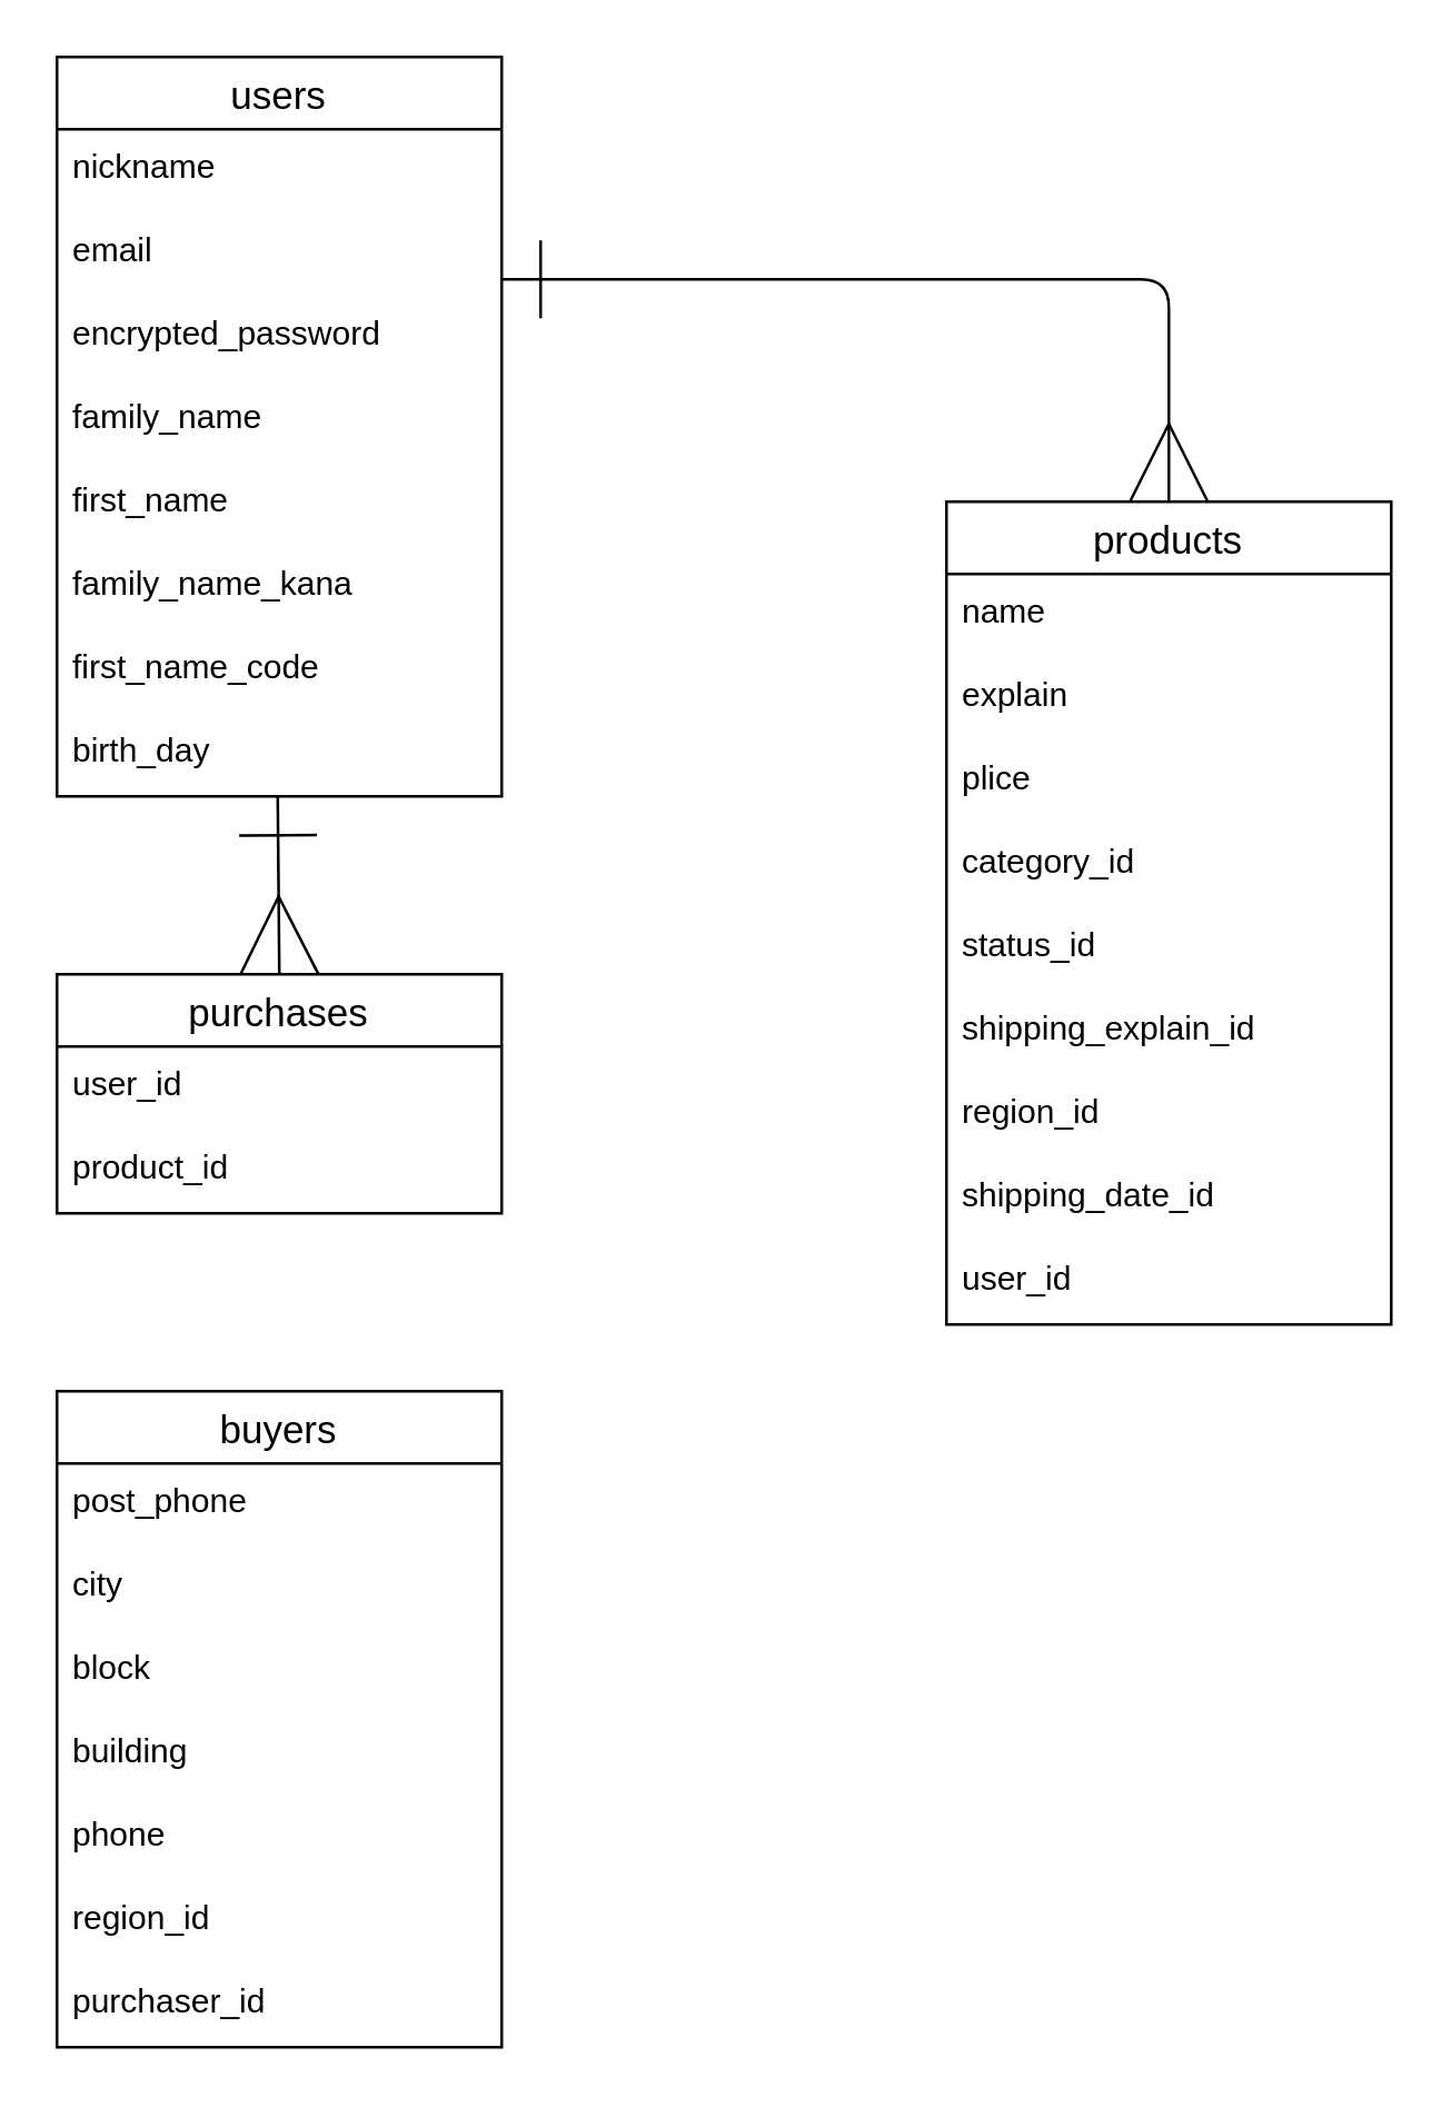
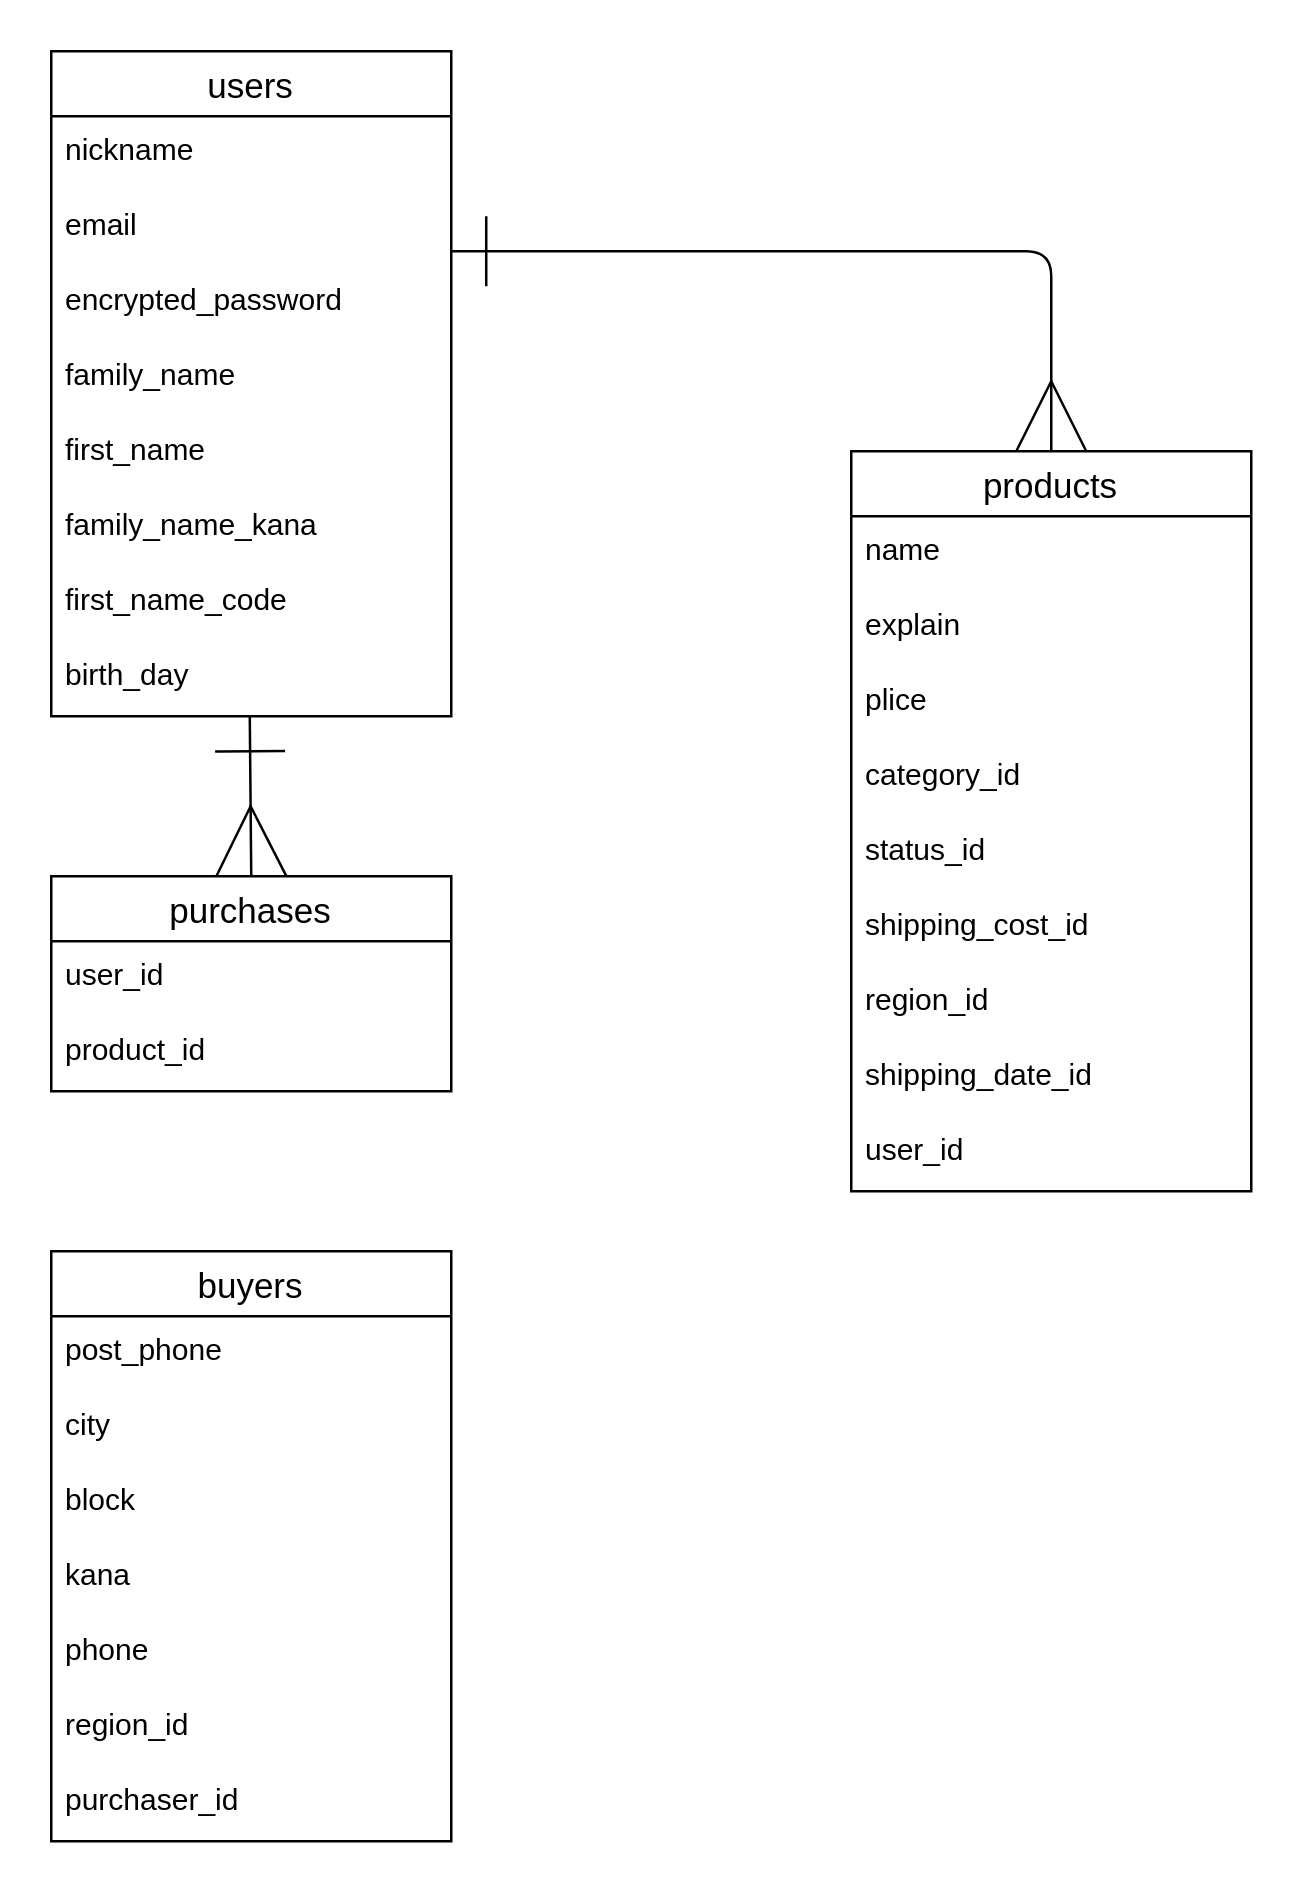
  <mxCell id="0" />
  <mxCell id="1" parent="0" />
  <mxCell id="2" value="users" style="swimlane;fontStyle=0;childLayout=stackLayout;horizontal=1;startSize=26;horizontalStack=0;resizeParent=1;resizeParentMax=0;resizeLast=0;collapsible=1;marginBottom=0;align=center;fontSize=14;" parent="1" vertex="1"><mxGeometry x="20" y="20" width="160" height="266" as="geometry" /></mxCell>
  <mxCell id="3" value="nickname" style="text;strokeColor=none;fillColor=none;spacingLeft=4;spacingRight=4;overflow=hidden;rotatable=0;points=[[0,0.5],[1,0.5]];portConstraint=eastwest;fontSize=12;" parent="2" vertex="1"><mxGeometry y="26" width="160" height="30" as="geometry" /></mxCell>
  <mxCell id="4" value="email" style="text;strokeColor=none;fillColor=none;spacingLeft=4;spacingRight=4;overflow=hidden;rotatable=0;points=[[0,0.5],[1,0.5]];portConstraint=eastwest;fontSize=12;" parent="2" vertex="1"><mxGeometry y="56" width="160" height="30" as="geometry" /></mxCell>
  <mxCell id="5" value="encrypted_password" style="text;strokeColor=none;fillColor=none;spacingLeft=4;spacingRight=4;overflow=hidden;rotatable=0;points=[[0,0.5],[1,0.5]];portConstraint=eastwest;fontSize=12;" parent="2" vertex="1"><mxGeometry y="86" width="160" height="30" as="geometry" /></mxCell>
  <mxCell id="6" value="family_name" style="text;strokeColor=none;fillColor=none;spacingLeft=4;spacingRight=4;overflow=hidden;rotatable=0;points=[[0,0.5],[1,0.5]];portConstraint=eastwest;fontSize=12;" parent="2" vertex="1"><mxGeometry y="116" width="160" height="30" as="geometry" /></mxCell>
  <mxCell id="7" value="first_name" style="text;strokeColor=none;fillColor=none;spacingLeft=4;spacingRight=4;overflow=hidden;rotatable=0;points=[[0,0.5],[1,0.5]];portConstraint=eastwest;fontSize=12;" parent="2" vertex="1"><mxGeometry y="146" width="160" height="30" as="geometry" /></mxCell>
  <mxCell id="8" value="family_name_kana" style="text;strokeColor=none;fillColor=none;spacingLeft=4;spacingRight=4;overflow=hidden;rotatable=0;points=[[0,0.5],[1,0.5]];portConstraint=eastwest;fontSize=12;" parent="2" vertex="1"><mxGeometry y="176" width="160" height="30" as="geometry" /></mxCell>
  <mxCell id="9" value="first_name_code" style="text;strokeColor=none;fillColor=none;spacingLeft=4;spacingRight=4;overflow=hidden;rotatable=0;points=[[0,0.5],[1,0.5]];portConstraint=eastwest;fontSize=12;" parent="2" vertex="1"><mxGeometry y="206" width="160" height="30" as="geometry" /></mxCell>
  <mxCell id="10" value="birth_day" style="text;strokeColor=none;fillColor=none;spacingLeft=4;spacingRight=4;overflow=hidden;rotatable=0;points=[[0,0.5],[1,0.5]];portConstraint=eastwest;fontSize=12;" parent="2" vertex="1"><mxGeometry y="236" width="160" height="30" as="geometry" /></mxCell>
  <mxCell id="11" value="purchases" style="swimlane;fontStyle=0;childLayout=stackLayout;horizontal=1;startSize=26;horizontalStack=0;resizeParent=1;resizeParentMax=0;resizeLast=0;collapsible=1;marginBottom=0;align=center;fontSize=14;" parent="1" vertex="1"><mxGeometry x="20" y="350" width="160" height="86" as="geometry" /></mxCell>
  <mxCell id="12" value="user_id" style="text;strokeColor=none;fillColor=none;spacingLeft=4;spacingRight=4;overflow=hidden;rotatable=0;points=[[0,0.5],[1,0.5]];portConstraint=eastwest;fontSize=12;" parent="11" vertex="1"><mxGeometry y="26" width="160" height="30" as="geometry" /></mxCell>
  <mxCell id="13" value="product_id" style="text;strokeColor=none;fillColor=none;spacingLeft=4;spacingRight=4;overflow=hidden;rotatable=0;points=[[0,0.5],[1,0.5]];portConstraint=eastwest;fontSize=12;" parent="11" vertex="1"><mxGeometry y="56" width="160" height="30" as="geometry" /></mxCell>
  <mxCell id="14" value="buyers" style="swimlane;fontStyle=0;childLayout=stackLayout;horizontal=1;startSize=26;horizontalStack=0;resizeParent=1;resizeParentMax=0;resizeLast=0;collapsible=1;marginBottom=0;align=center;fontSize=14;" parent="1" vertex="1"><mxGeometry x="20" y="500" width="160" height="236" as="geometry" /></mxCell>
  <mxCell id="15" value="post_phone" style="text;strokeColor=none;fillColor=none;spacingLeft=4;spacingRight=4;overflow=hidden;rotatable=0;points=[[0,0.5],[1,0.5]];portConstraint=eastwest;fontSize=12;" parent="14" vertex="1"><mxGeometry y="26" width="160" height="30" as="geometry" /></mxCell>
  <mxCell id="16" value="city" style="text;strokeColor=none;fillColor=none;spacingLeft=4;spacingRight=4;overflow=hidden;rotatable=0;points=[[0,0.5],[1,0.5]];portConstraint=eastwest;fontSize=12;" parent="14" vertex="1"><mxGeometry y="56" width="160" height="30" as="geometry" /></mxCell>
  <mxCell id="17" value="block" style="text;strokeColor=none;fillColor=none;spacingLeft=4;spacingRight=4;overflow=hidden;rotatable=0;points=[[0,0.5],[1,0.5]];portConstraint=eastwest;fontSize=12;" parent="14" vertex="1"><mxGeometry y="86" width="160" height="30" as="geometry" /></mxCell>
- <mxCell id="18" value="building" style="text;strokeColor=none;fillColor=none;spacingLeft=4;spacingRight=4;overflow=hidden;rotatable=0;points=[[0,0.5],[1,0.5]];portConstraint=eastwest;fontSize=12;" parent="14" vertex="1"><mxGeometry y="116" width="160" height="30" as="geometry" /></mxCell>
+ <mxCell id="18" value="kana" style="text;strokeColor=none;fillColor=none;spacingLeft=4;spacingRight=4;overflow=hidden;rotatable=0;points=[[0,0.5],[1,0.5]];portConstraint=eastwest;fontSize=12;" parent="14" vertex="1"><mxGeometry y="116" width="160" height="30" as="geometry" /></mxCell>
  <mxCell id="19" value="phone" style="text;strokeColor=none;fillColor=none;spacingLeft=4;spacingRight=4;overflow=hidden;rotatable=0;points=[[0,0.5],[1,0.5]];portConstraint=eastwest;fontSize=12;" parent="14" vertex="1"><mxGeometry y="146" width="160" height="30" as="geometry" /></mxCell>
  <mxCell id="20" value="region_id" style="text;strokeColor=none;fillColor=none;spacingLeft=4;spacingRight=4;overflow=hidden;rotatable=0;points=[[0,0.5],[1,0.5]];portConstraint=eastwest;fontSize=12;" parent="14" vertex="1"><mxGeometry y="176" width="160" height="30" as="geometry" /></mxCell>
  <mxCell id="21" value="purchaser_id" style="text;strokeColor=none;fillColor=none;spacingLeft=4;spacingRight=4;overflow=hidden;rotatable=0;points=[[0,0.5],[1,0.5]];portConstraint=eastwest;fontSize=12;" parent="14" vertex="1"><mxGeometry y="206" width="160" height="30" as="geometry" /></mxCell>
  <mxCell id="22" style="edgeStyle=none;jumpStyle=line;jumpSize=1;html=1;strokeWidth=1;endArrow=ERmany;endFill=0;startSize=26;endSize=26;entryX=0.5;entryY=0;entryDx=0;entryDy=0;startArrow=ERone;startFill=0;" parent="1" target="24" edge="1"><mxGeometry relative="1" as="geometry"><mxPoint x="180" y="100" as="sourcePoint" /><mxPoint x="350" y="100" as="targetPoint" /><Array as="points"><mxPoint x="420" y="100" /></Array></mxGeometry></mxCell>
  <mxCell id="23" style="edgeStyle=none;jumpStyle=line;jumpSize=1;html=1;strokeWidth=1;endArrow=ERmany;endFill=0;startSize=26;endSize=26;startArrow=ERone;startFill=0;" parent="1" edge="1"><mxGeometry relative="1" as="geometry"><mxPoint x="99.41" y="286" as="sourcePoint" /><mxPoint x="100" y="350" as="targetPoint" /></mxGeometry></mxCell>
  <mxCell id="24" value="products" style="swimlane;fontStyle=0;childLayout=stackLayout;horizontal=1;startSize=26;horizontalStack=0;resizeParent=1;resizeParentMax=0;resizeLast=0;collapsible=1;marginBottom=0;align=center;fontSize=14;" parent="1" vertex="1"><mxGeometry x="340" y="180" width="160" height="296" as="geometry" /></mxCell>
  <mxCell id="25" value="name" style="text;strokeColor=none;fillColor=none;spacingLeft=4;spacingRight=4;overflow=hidden;rotatable=0;points=[[0,0.5],[1,0.5]];portConstraint=eastwest;fontSize=12;" parent="24" vertex="1"><mxGeometry y="26" width="160" height="30" as="geometry" /></mxCell>
  <mxCell id="26" value="explain" style="text;strokeColor=none;fillColor=none;spacingLeft=4;spacingRight=4;overflow=hidden;rotatable=0;points=[[0,0.5],[1,0.5]];portConstraint=eastwest;fontSize=12;" parent="24" vertex="1"><mxGeometry y="56" width="160" height="30" as="geometry" /></mxCell>
  <mxCell id="27" value="plice" style="text;strokeColor=none;fillColor=none;spacingLeft=4;spacingRight=4;overflow=hidden;rotatable=0;points=[[0,0.5],[1,0.5]];portConstraint=eastwest;fontSize=12;" parent="24" vertex="1"><mxGeometry y="86" width="160" height="30" as="geometry" /></mxCell>
  <mxCell id="28" value="category_id" style="text;strokeColor=none;fillColor=none;spacingLeft=4;spacingRight=4;overflow=hidden;rotatable=0;points=[[0,0.5],[1,0.5]];portConstraint=eastwest;fontSize=12;" parent="24" vertex="1"><mxGeometry y="116" width="160" height="30" as="geometry" /></mxCell>
  <mxCell id="29" value="status_id" style="text;strokeColor=none;fillColor=none;spacingLeft=4;spacingRight=4;overflow=hidden;rotatable=0;points=[[0,0.5],[1,0.5]];portConstraint=eastwest;fontSize=12;" parent="24" vertex="1"><mxGeometry y="146" width="160" height="30" as="geometry" /></mxCell>
- <mxCell id="30" value="shipping_explain_id" style="text;strokeColor=none;fillColor=none;spacingLeft=4;spacingRight=4;overflow=hidden;rotatable=0;points=[[0,0.5],[1,0.5]];portConstraint=eastwest;fontSize=12;" parent="24" vertex="1"><mxGeometry y="176" width="160" height="30" as="geometry" /></mxCell>
+ <mxCell id="30" value="shipping_cost_id" style="text;strokeColor=none;fillColor=none;spacingLeft=4;spacingRight=4;overflow=hidden;rotatable=0;points=[[0,0.5],[1,0.5]];portConstraint=eastwest;fontSize=12;" parent="24" vertex="1"><mxGeometry y="176" width="160" height="30" as="geometry" /></mxCell>
  <mxCell id="31" value="region_id" style="text;strokeColor=none;fillColor=none;spacingLeft=4;spacingRight=4;overflow=hidden;rotatable=0;points=[[0,0.5],[1,0.5]];portConstraint=eastwest;fontSize=12;" parent="24" vertex="1"><mxGeometry y="206" width="160" height="30" as="geometry" /></mxCell>
  <mxCell id="32" value="shipping_date_id" style="text;strokeColor=none;fillColor=none;spacingLeft=4;spacingRight=4;overflow=hidden;rotatable=0;points=[[0,0.5],[1,0.5]];portConstraint=eastwest;fontSize=12;" parent="24" vertex="1"><mxGeometry y="236" width="160" height="30" as="geometry" /></mxCell>
  <mxCell id="33" value="user_id" style="text;strokeColor=none;fillColor=none;spacingLeft=4;spacingRight=4;overflow=hidden;rotatable=0;points=[[0,0.5],[1,0.5]];portConstraint=eastwest;fontSize=12;" parent="24" vertex="1"><mxGeometry y="266" width="160" height="30" as="geometry" /></mxCell>
